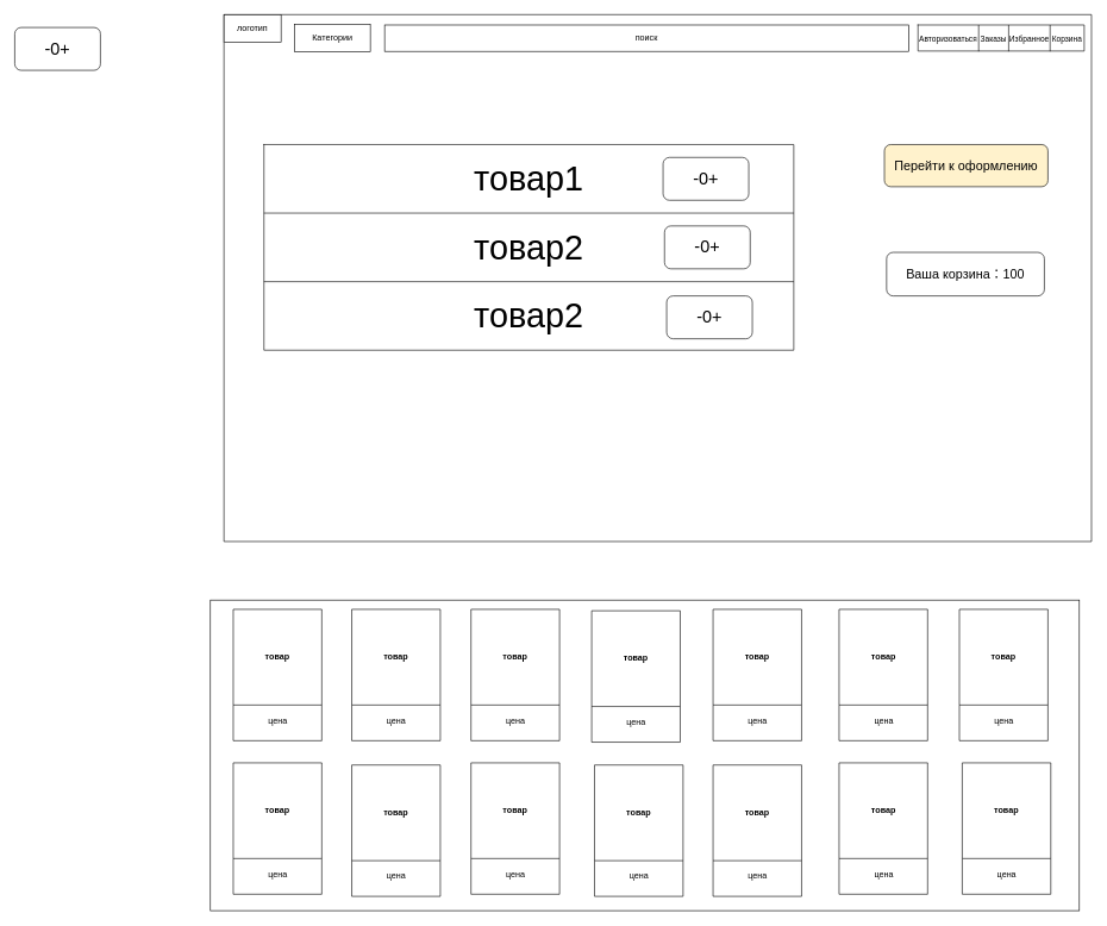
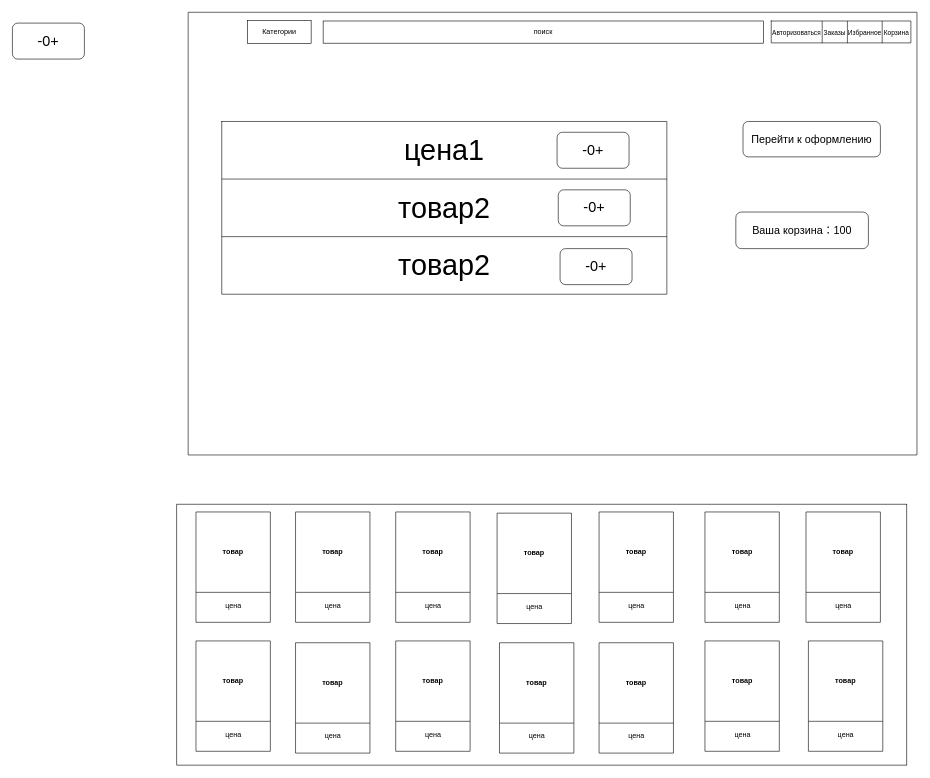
  <mxCell id="0" />
  <mxCell id="1" parent="0" />
  <mxCell id="2" value="Категории" style="rounded=0;whiteSpace=wrap;html=1;" vertex="1" parent="1"><mxGeometry x="402" y="24" width="106" height="38" as="geometry" /></mxCell>
  <mxCell id="3" value="поиск" style="rounded=0;whiteSpace=wrap;html=1;" vertex="1" parent="1"><mxGeometry x="528" y="24.5" width="734" height="37" as="geometry" /></mxCell>
  <mxCell id="4" value="" style="shape=table;startSize=0;container=1;collapsible=0;childLayout=tableLayout;fontSize=16;" vertex="1" parent="1"><mxGeometry x="1275" y="24.5" width="232.83" height="36.5" as="geometry" /></mxCell>
  <mxCell id="5" value="" style="shape=tableRow;horizontal=0;startSize=0;swimlaneHead=0;swimlaneBody=0;strokeColor=inherit;top=0;left=0;bottom=0;right=0;collapsible=0;dropTarget=0;fillColor=none;points=[[0,0.5],[1,0.5]];portConstraint=eastwest;fontSize=16;" vertex="1" parent="4"><mxGeometry width="232.83" height="37" as="geometry" /></mxCell>
  <mxCell id="6" value="&lt;font style=&quot;font-size: 11px;&quot;&gt;Авторизоваться&lt;/font&gt;" style="shape=partialRectangle;html=1;whiteSpace=wrap;connectable=0;strokeColor=inherit;overflow=hidden;fillColor=none;top=0;left=0;bottom=0;right=0;pointerEvents=1;fontSize=16;" vertex="1" parent="5"><mxGeometry width="85" height="37" as="geometry"><mxRectangle width="85" height="37" as="alternateBounds" /></mxGeometry></mxCell>
  <mxCell id="7" value="&lt;font style=&quot;font-size: 11px;&quot;&gt;Заказы&lt;/font&gt;" style="shape=partialRectangle;html=1;whiteSpace=wrap;connectable=0;strokeColor=inherit;overflow=hidden;fillColor=none;top=0;left=0;bottom=0;right=0;pointerEvents=1;fontSize=16;" vertex="1" parent="5"><mxGeometry x="85" width="42" height="37" as="geometry"><mxRectangle width="42" height="37" as="alternateBounds" /></mxGeometry></mxCell>
  <mxCell id="8" value="&lt;font style=&quot;font-size: 11px;&quot;&gt;Избранное&lt;/font&gt;" style="shape=partialRectangle;html=1;whiteSpace=wrap;connectable=0;strokeColor=inherit;overflow=hidden;fillColor=none;top=0;left=0;bottom=0;right=0;pointerEvents=1;fontSize=16;" vertex="1" parent="5"><mxGeometry x="127" width="58" height="37" as="geometry"><mxRectangle width="58" height="37" as="alternateBounds" /></mxGeometry></mxCell>
  <mxCell id="9" value="&lt;font style=&quot;font-size: 11px;&quot;&gt;Корзина&lt;/font&gt;" style="shape=partialRectangle;html=1;whiteSpace=wrap;connectable=0;strokeColor=inherit;overflow=hidden;fillColor=none;top=0;left=0;bottom=0;right=0;pointerEvents=1;fontSize=16;" vertex="1" parent="5"><mxGeometry x="185" width="48" height="37" as="geometry"><mxRectangle width="48" height="37" as="alternateBounds" /></mxGeometry></mxCell>
  <mxCell id="10" value="&lt;font style=&quot;font-size: 20px;&quot;&gt;изображение продукта&lt;/font&gt;" style="rounded=0;whiteSpace=wrap;html=1;" vertex="1" parent="1"><mxGeometry x="344" y="101" width="803" height="496" as="geometry" /></mxCell>
  <mxCell id="11" value="" style="rounded=0;whiteSpace=wrap;html=1;" vertex="1" parent="1"><mxGeometry x="294" y="840" width="1217" height="435" as="geometry" /></mxCell>
  <mxCell id="12" value="товар" style="swimlane;whiteSpace=wrap;html=1;startSize=134;" vertex="1" parent="1"><mxGeometry x="998" y="853" width="124" height="184" as="geometry" /></mxCell>
  <mxCell id="13" value="цена" style="text;html=1;align=center;verticalAlign=middle;resizable=0;points=[];autosize=1;strokeColor=none;fillColor=none;" vertex="1" parent="12"><mxGeometry x="39.5" y="143" width="45" height="26" as="geometry" /></mxCell>
  <mxCell id="14" value="товар" style="swimlane;whiteSpace=wrap;html=1;startSize=134;" vertex="1" parent="1"><mxGeometry x="828" y="855" width="124" height="184" as="geometry" /></mxCell>
  <mxCell id="15" value="цена" style="text;html=1;align=center;verticalAlign=middle;resizable=0;points=[];autosize=1;strokeColor=none;fillColor=none;" vertex="1" parent="14"><mxGeometry x="39.5" y="143" width="45" height="26" as="geometry" /></mxCell>
  <mxCell id="16" value="товар" style="swimlane;whiteSpace=wrap;html=1;startSize=134;" vertex="1" parent="1"><mxGeometry x="659" y="853" width="124" height="184" as="geometry" /></mxCell>
  <mxCell id="17" value="цена" style="text;html=1;align=center;verticalAlign=middle;resizable=0;points=[];autosize=1;strokeColor=none;fillColor=none;" vertex="1" parent="16"><mxGeometry x="39.5" y="143" width="45" height="26" as="geometry" /></mxCell>
  <mxCell id="18" value="товар" style="swimlane;whiteSpace=wrap;html=1;startSize=134;" vertex="1" parent="1"><mxGeometry x="492" y="853" width="124" height="184" as="geometry" /></mxCell>
  <mxCell id="19" value="цена" style="text;html=1;align=center;verticalAlign=middle;resizable=0;points=[];autosize=1;strokeColor=none;fillColor=none;" vertex="1" parent="18"><mxGeometry x="39.5" y="143" width="45" height="26" as="geometry" /></mxCell>
  <mxCell id="20" value="товар" style="swimlane;whiteSpace=wrap;html=1;startSize=134;" vertex="1" parent="1"><mxGeometry x="326" y="853" width="124" height="184" as="geometry" /></mxCell>
  <mxCell id="21" value="цена" style="text;html=1;align=center;verticalAlign=middle;resizable=0;points=[];autosize=1;strokeColor=none;fillColor=none;" vertex="1" parent="20"><mxGeometry x="39.5" y="143" width="45" height="26" as="geometry" /></mxCell>
  <mxCell id="22" value="товар" style="swimlane;whiteSpace=wrap;html=1;startSize=134;" vertex="1" parent="1"><mxGeometry x="326" y="1068" width="124" height="184" as="geometry" /></mxCell>
  <mxCell id="23" value="цена" style="text;html=1;align=center;verticalAlign=middle;resizable=0;points=[];autosize=1;strokeColor=none;fillColor=none;" vertex="1" parent="22"><mxGeometry x="39.5" y="143" width="45" height="26" as="geometry" /></mxCell>
  <mxCell id="24" value="товар" style="swimlane;whiteSpace=wrap;html=1;startSize=134;" vertex="1" parent="1"><mxGeometry x="492" y="1071" width="124" height="184" as="geometry" /></mxCell>
  <mxCell id="25" value="цена" style="text;html=1;align=center;verticalAlign=middle;resizable=0;points=[];autosize=1;strokeColor=none;fillColor=none;" vertex="1" parent="24"><mxGeometry x="39.5" y="143" width="45" height="26" as="geometry" /></mxCell>
  <mxCell id="26" value="товар" style="swimlane;whiteSpace=wrap;html=1;startSize=134;" vertex="1" parent="1"><mxGeometry x="1343" y="853" width="124" height="184" as="geometry" /></mxCell>
  <mxCell id="27" value="цена" style="text;html=1;align=center;verticalAlign=middle;resizable=0;points=[];autosize=1;strokeColor=none;fillColor=none;" vertex="1" parent="26"><mxGeometry x="39.5" y="143" width="45" height="26" as="geometry" /></mxCell>
  <mxCell id="28" value="товар" style="swimlane;whiteSpace=wrap;html=1;startSize=134;" vertex="1" parent="1"><mxGeometry x="1174.5" y="853" width="124" height="184" as="geometry" /></mxCell>
  <mxCell id="29" value="цена" style="text;html=1;align=center;verticalAlign=middle;resizable=0;points=[];autosize=1;strokeColor=none;fillColor=none;" vertex="1" parent="28"><mxGeometry x="39.5" y="143" width="45" height="26" as="geometry" /></mxCell>
  <mxCell id="30" value="товар" style="swimlane;whiteSpace=wrap;html=1;startSize=134;" vertex="1" parent="1"><mxGeometry x="1347" y="1068" width="124" height="184" as="geometry" /></mxCell>
  <mxCell id="31" value="цена" style="text;html=1;align=center;verticalAlign=middle;resizable=0;points=[];autosize=1;strokeColor=none;fillColor=none;" vertex="1" parent="30"><mxGeometry x="39.5" y="143" width="45" height="26" as="geometry" /></mxCell>
  <mxCell id="32" value="товар" style="swimlane;whiteSpace=wrap;html=1;startSize=134;" vertex="1" parent="1"><mxGeometry x="1174.5" y="1068" width="124" height="184" as="geometry" /></mxCell>
  <mxCell id="33" value="цена" style="text;html=1;align=center;verticalAlign=middle;resizable=0;points=[];autosize=1;strokeColor=none;fillColor=none;" vertex="1" parent="32"><mxGeometry x="39.5" y="143" width="45" height="26" as="geometry" /></mxCell>
  <mxCell id="34" value="товар" style="swimlane;whiteSpace=wrap;html=1;startSize=134;" vertex="1" parent="1"><mxGeometry x="998" y="1071" width="124" height="184" as="geometry" /></mxCell>
  <mxCell id="35" value="цена" style="text;html=1;align=center;verticalAlign=middle;resizable=0;points=[];autosize=1;strokeColor=none;fillColor=none;" vertex="1" parent="34"><mxGeometry x="39.5" y="143" width="45" height="26" as="geometry" /></mxCell>
  <mxCell id="36" value="товар" style="swimlane;whiteSpace=wrap;html=1;startSize=134;" vertex="1" parent="1"><mxGeometry x="832" y="1071" width="124" height="184" as="geometry" /></mxCell>
  <mxCell id="37" value="цена" style="text;html=1;align=center;verticalAlign=middle;resizable=0;points=[];autosize=1;strokeColor=none;fillColor=none;" vertex="1" parent="36"><mxGeometry x="39.5" y="143" width="45" height="26" as="geometry" /></mxCell>
  <mxCell id="38" value="товар" style="swimlane;whiteSpace=wrap;html=1;startSize=134;" vertex="1" parent="1"><mxGeometry x="659" y="1068" width="124" height="184" as="geometry" /></mxCell>
  <mxCell id="39" value="цена" style="text;html=1;align=center;verticalAlign=middle;resizable=0;points=[];autosize=1;strokeColor=none;fillColor=none;" vertex="1" parent="38"><mxGeometry x="39.5" y="143" width="45" height="26" as="geometry" /></mxCell>
  <mxCell id="40" value="" style="rounded=1;whiteSpace=wrap;html=1;" vertex="1" parent="1"><mxGeometry x="1181" y="101" width="278" height="208" as="geometry" /></mxCell>
  <mxCell id="41" value="&lt;font style=&quot;font-size: 18px;&quot;&gt;добавить в корзину&lt;/font&gt;" style="rounded=1;whiteSpace=wrap;html=1;" vertex="1" parent="1"><mxGeometry x="1200" y="236" width="181" height="53" as="geometry" /></mxCell>
  <mxCell id="42" value="&lt;font style=&quot;font-size: 24px;&quot;&gt;добавить в корзину&lt;/font&gt;" style="text;html=1;strokeColor=none;fillColor=none;align=center;verticalAlign=middle;whiteSpace=wrap;rounded=0;" vertex="1" parent="1"><mxGeometry x="1186" y="119" width="248" height="76" as="geometry" /></mxCell>
  <mxCell id="43" value="&lt;font style=&quot;font-size: 18px;&quot;&gt;Покупка в один клик&lt;/font&gt;" style="rounded=1;whiteSpace=wrap;html=1;" vertex="1" parent="1"><mxGeometry x="1186" y="469" width="215" height="64" as="geometry" /></mxCell>
  <mxCell id="44" value="" style="shape=table;startSize=0;container=1;collapsible=0;childLayout=tableLayout;fontSize=16;" vertex="1" parent="1"><mxGeometry x="377" y="615" width="229" height="40" as="geometry" /></mxCell>
  <mxCell id="45" value="" style="shape=tableRow;horizontal=0;startSize=0;swimlaneHead=0;swimlaneBody=0;strokeColor=inherit;top=0;left=0;bottom=0;right=0;collapsible=0;dropTarget=0;fillColor=none;points=[[0,0.5],[1,0.5]];portConstraint=eastwest;fontSize=16;" vertex="1" parent="44"><mxGeometry width="229" height="40" as="geometry" /></mxCell>
  <mxCell id="46" value="" style="shape=partialRectangle;html=1;whiteSpace=wrap;connectable=0;strokeColor=inherit;overflow=hidden;fillColor=none;top=0;left=0;bottom=0;right=0;pointerEvents=1;fontSize=16;" vertex="1" parent="45"><mxGeometry width="76" height="40" as="geometry"><mxRectangle width="76" height="40" as="alternateBounds" /></mxGeometry></mxCell>
  <mxCell id="47" value="" style="shape=partialRectangle;html=1;whiteSpace=wrap;connectable=0;strokeColor=inherit;overflow=hidden;fillColor=none;top=0;left=0;bottom=0;right=0;pointerEvents=1;fontSize=16;" vertex="1" parent="45"><mxGeometry x="76" width="77" height="40" as="geometry"><mxRectangle width="77" height="40" as="alternateBounds" /></mxGeometry></mxCell>
  <mxCell id="48" value="" style="shape=partialRectangle;html=1;whiteSpace=wrap;connectable=0;strokeColor=inherit;overflow=hidden;fillColor=none;top=0;left=0;bottom=0;right=0;pointerEvents=1;fontSize=16;" vertex="1" parent="45"><mxGeometry x="153" width="76" height="40" as="geometry"><mxRectangle width="76" height="40" as="alternateBounds" /></mxGeometry></mxCell>
  <mxCell id="49" value="" style="verticalLabelPosition=bottom;verticalAlign=top;html=1;shape=mxgraph.basic.rect;fillColor2=none;strokeWidth=1;size=20;indent=5;" vertex="1" parent="1"><mxGeometry x="313" y="20" width="1215" height="738" as="geometry" /></mxCell>
- <mxCell id="50" value="логотип" style="rounded=0;whiteSpace=wrap;html=1;" vertex="1" parent="1"><mxGeometry x="313" y="20" width="80" height="39" as="geometry" /></mxCell>
  <mxCell id="51" value="Категории" style="rounded=0;whiteSpace=wrap;html=1;" vertex="1" parent="1"><mxGeometry x="412" y="34" width="106" height="38" as="geometry" /></mxCell>
  <mxCell id="52" value="поиск" style="rounded=0;whiteSpace=wrap;html=1;" vertex="1" parent="1"><mxGeometry x="538" y="34.5" width="734" height="37" as="geometry" /></mxCell>
  <mxCell id="53" value="" style="shape=table;startSize=0;container=1;collapsible=0;childLayout=tableLayout;fontSize=16;" vertex="1" parent="1"><mxGeometry x="1285" y="34.5" width="232.83" height="36.5" as="geometry" /></mxCell>
  <mxCell id="54" value="" style="shape=tableRow;horizontal=0;startSize=0;swimlaneHead=0;swimlaneBody=0;strokeColor=inherit;top=0;left=0;bottom=0;right=0;collapsible=0;dropTarget=0;fillColor=none;points=[[0,0.5],[1,0.5]];portConstraint=eastwest;fontSize=16;" vertex="1" parent="53"><mxGeometry width="232.83" height="37" as="geometry" /></mxCell>
  <mxCell id="55" value="&lt;font style=&quot;font-size: 11px;&quot;&gt;Авторизоваться&lt;/font&gt;" style="shape=partialRectangle;html=1;whiteSpace=wrap;connectable=0;strokeColor=inherit;overflow=hidden;fillColor=none;top=0;left=0;bottom=0;right=0;pointerEvents=1;fontSize=16;" vertex="1" parent="54"><mxGeometry width="85" height="37" as="geometry"><mxRectangle width="85" height="37" as="alternateBounds" /></mxGeometry></mxCell>
  <mxCell id="56" value="&lt;font style=&quot;font-size: 11px;&quot;&gt;Заказы&lt;/font&gt;" style="shape=partialRectangle;html=1;whiteSpace=wrap;connectable=0;strokeColor=inherit;overflow=hidden;fillColor=none;top=0;left=0;bottom=0;right=0;pointerEvents=1;fontSize=16;" vertex="1" parent="54"><mxGeometry x="85" width="42" height="37" as="geometry"><mxRectangle width="42" height="37" as="alternateBounds" /></mxGeometry></mxCell>
  <mxCell id="57" value="&lt;font style=&quot;font-size: 11px;&quot;&gt;Избранное&lt;/font&gt;" style="shape=partialRectangle;html=1;whiteSpace=wrap;connectable=0;strokeColor=inherit;overflow=hidden;fillColor=none;top=0;left=0;bottom=0;right=0;pointerEvents=1;fontSize=16;" vertex="1" parent="54"><mxGeometry x="127" width="58" height="37" as="geometry"><mxRectangle width="58" height="37" as="alternateBounds" /></mxGeometry></mxCell>
  <mxCell id="58" value="&lt;font style=&quot;font-size: 11px;&quot;&gt;Корзина&lt;/font&gt;" style="shape=partialRectangle;html=1;whiteSpace=wrap;connectable=0;strokeColor=inherit;overflow=hidden;fillColor=none;top=0;left=0;bottom=0;right=0;pointerEvents=1;fontSize=16;" vertex="1" parent="54"><mxGeometry x="185" width="48" height="37" as="geometry"><mxRectangle width="48" height="37" as="alternateBounds" /></mxGeometry></mxCell>
  <mxCell id="59" value="" style="shape=table;startSize=0;container=1;collapsible=0;childLayout=tableLayout;fontSize=16;" vertex="1" parent="1"><mxGeometry x="369" y="202" width="742" height="288" as="geometry" /></mxCell>
  <mxCell id="60" value="" style="shape=tableRow;horizontal=0;startSize=0;swimlaneHead=0;swimlaneBody=0;strokeColor=inherit;top=0;left=0;bottom=0;right=0;collapsible=0;dropTarget=0;fillColor=none;points=[[0,0.5],[1,0.5]];portConstraint=eastwest;fontSize=16;" vertex="1" parent="59"><mxGeometry width="742" height="96" as="geometry" /></mxCell>
- <mxCell id="61" value="&lt;font style=&quot;font-size: 48px;&quot;&gt;товар1&lt;/font&gt;" style="shape=partialRectangle;html=1;whiteSpace=wrap;connectable=0;strokeColor=inherit;overflow=hidden;fillColor=none;top=0;left=0;bottom=0;right=0;pointerEvents=1;fontSize=16;" vertex="1" parent="60"><mxGeometry width="742" height="96" as="geometry"><mxRectangle width="742" height="96" as="alternateBounds" /></mxGeometry></mxCell>
+ <mxCell id="61" value="&lt;font style=&quot;font-size: 48px;&quot;&gt;цена1&lt;/font&gt;" style="shape=partialRectangle;html=1;whiteSpace=wrap;connectable=0;strokeColor=inherit;overflow=hidden;fillColor=none;top=0;left=0;bottom=0;right=0;pointerEvents=1;fontSize=16;" vertex="1" parent="60"><mxGeometry width="742" height="96" as="geometry"><mxRectangle width="742" height="96" as="alternateBounds" /></mxGeometry></mxCell>
  <mxCell id="62" value="" style="shape=tableRow;horizontal=0;startSize=0;swimlaneHead=0;swimlaneBody=0;strokeColor=inherit;top=0;left=0;bottom=0;right=0;collapsible=0;dropTarget=0;fillColor=none;points=[[0,0.5],[1,0.5]];portConstraint=eastwest;fontSize=16;" vertex="1" parent="59"><mxGeometry y="96" width="742" height="96" as="geometry" /></mxCell>
  <mxCell id="63" value="&lt;font style=&quot;font-size: 48px;&quot;&gt;товар2&lt;/font&gt;" style="shape=partialRectangle;html=1;whiteSpace=wrap;connectable=0;strokeColor=inherit;overflow=hidden;fillColor=none;top=0;left=0;bottom=0;right=0;pointerEvents=1;fontSize=16;" vertex="1" parent="62"><mxGeometry width="742" height="96" as="geometry"><mxRectangle width="742" height="96" as="alternateBounds" /></mxGeometry></mxCell>
  <mxCell id="64" value="" style="shape=tableRow;horizontal=0;startSize=0;swimlaneHead=0;swimlaneBody=0;strokeColor=inherit;top=0;left=0;bottom=0;right=0;collapsible=0;dropTarget=0;fillColor=none;points=[[0,0.5],[1,0.5]];portConstraint=eastwest;fontSize=16;" vertex="1" parent="59"><mxGeometry y="192" width="742" height="96" as="geometry" /></mxCell>
  <mxCell id="65" value="&lt;font style=&quot;font-size: 48px;&quot;&gt;товар2&lt;/font&gt;" style="shape=partialRectangle;html=1;whiteSpace=wrap;connectable=0;strokeColor=inherit;overflow=hidden;fillColor=none;top=0;left=0;bottom=0;right=0;pointerEvents=1;fontSize=16;" vertex="1" parent="64"><mxGeometry width="742" height="96" as="geometry"><mxRectangle width="742" height="96" as="alternateBounds" /></mxGeometry></mxCell>
- <mxCell id="66" value="&lt;font style=&quot;font-size: 18px;&quot;&gt;Перейти к оформлению&lt;/font&gt;" style="rounded=1;whiteSpace=wrap;html=1;fillColor=#fff2cc;" vertex="1" parent="1"><mxGeometry x="1238" y="202" width="229" height="59" as="geometry" /></mxCell>
- <mxCell id="67" value="&lt;font style=&quot;font-size: 18px;&quot;&gt;Ваша корзина：100&lt;/font&gt;&lt;br&gt;    " style="rounded=1;whiteSpace=wrap;html=1;" vertex="1" parent="1"><mxGeometry x="1241" y="353" width="221" height="61" as="geometry" /></mxCell>
+ <mxCell id="66" value="&lt;font style=&quot;font-size: 18px;&quot;&gt;Перейти к оформлению&lt;/font&gt;" style="rounded=1;whiteSpace=wrap;html=1;" vertex="1" parent="1"><mxGeometry x="1238" y="202" width="229" height="59" as="geometry" /></mxCell>
+ <mxCell id="67" value="&lt;font style=&quot;font-size: 18px;&quot;&gt;Ваша корзина：100&lt;/font&gt;&lt;br&gt;    " style="rounded=1;whiteSpace=wrap;html=1;" vertex="1" parent="1"><mxGeometry x="1226" y="353" width="221" height="61" as="geometry" /></mxCell>
  <mxCell id="68" value="&lt;font style=&quot;font-size: 24px;&quot;&gt;-0+&lt;/font&gt;" style="rounded=1;whiteSpace=wrap;html=1;" vertex="1" parent="1"><mxGeometry x="20" y="38" width="120" height="60" as="geometry" /></mxCell>
  <mxCell id="69" value="&lt;font style=&quot;font-size: 24px;&quot;&gt;-0+&lt;/font&gt;" style="rounded=1;whiteSpace=wrap;html=1;" vertex="1" parent="1"><mxGeometry x="928" y="220" width="120" height="60" as="geometry" /></mxCell>
  <mxCell id="70" value="&lt;font style=&quot;font-size: 24px;&quot;&gt;-0+&lt;/font&gt;" style="rounded=1;whiteSpace=wrap;html=1;" vertex="1" parent="1"><mxGeometry x="930" y="316" width="120" height="60" as="geometry" /></mxCell>
  <mxCell id="71" value="&lt;font style=&quot;font-size: 24px;&quot;&gt;-0+&lt;/font&gt;" style="rounded=1;whiteSpace=wrap;html=1;" vertex="1" parent="1"><mxGeometry x="933" y="414" width="120" height="60" as="geometry" /></mxCell>
